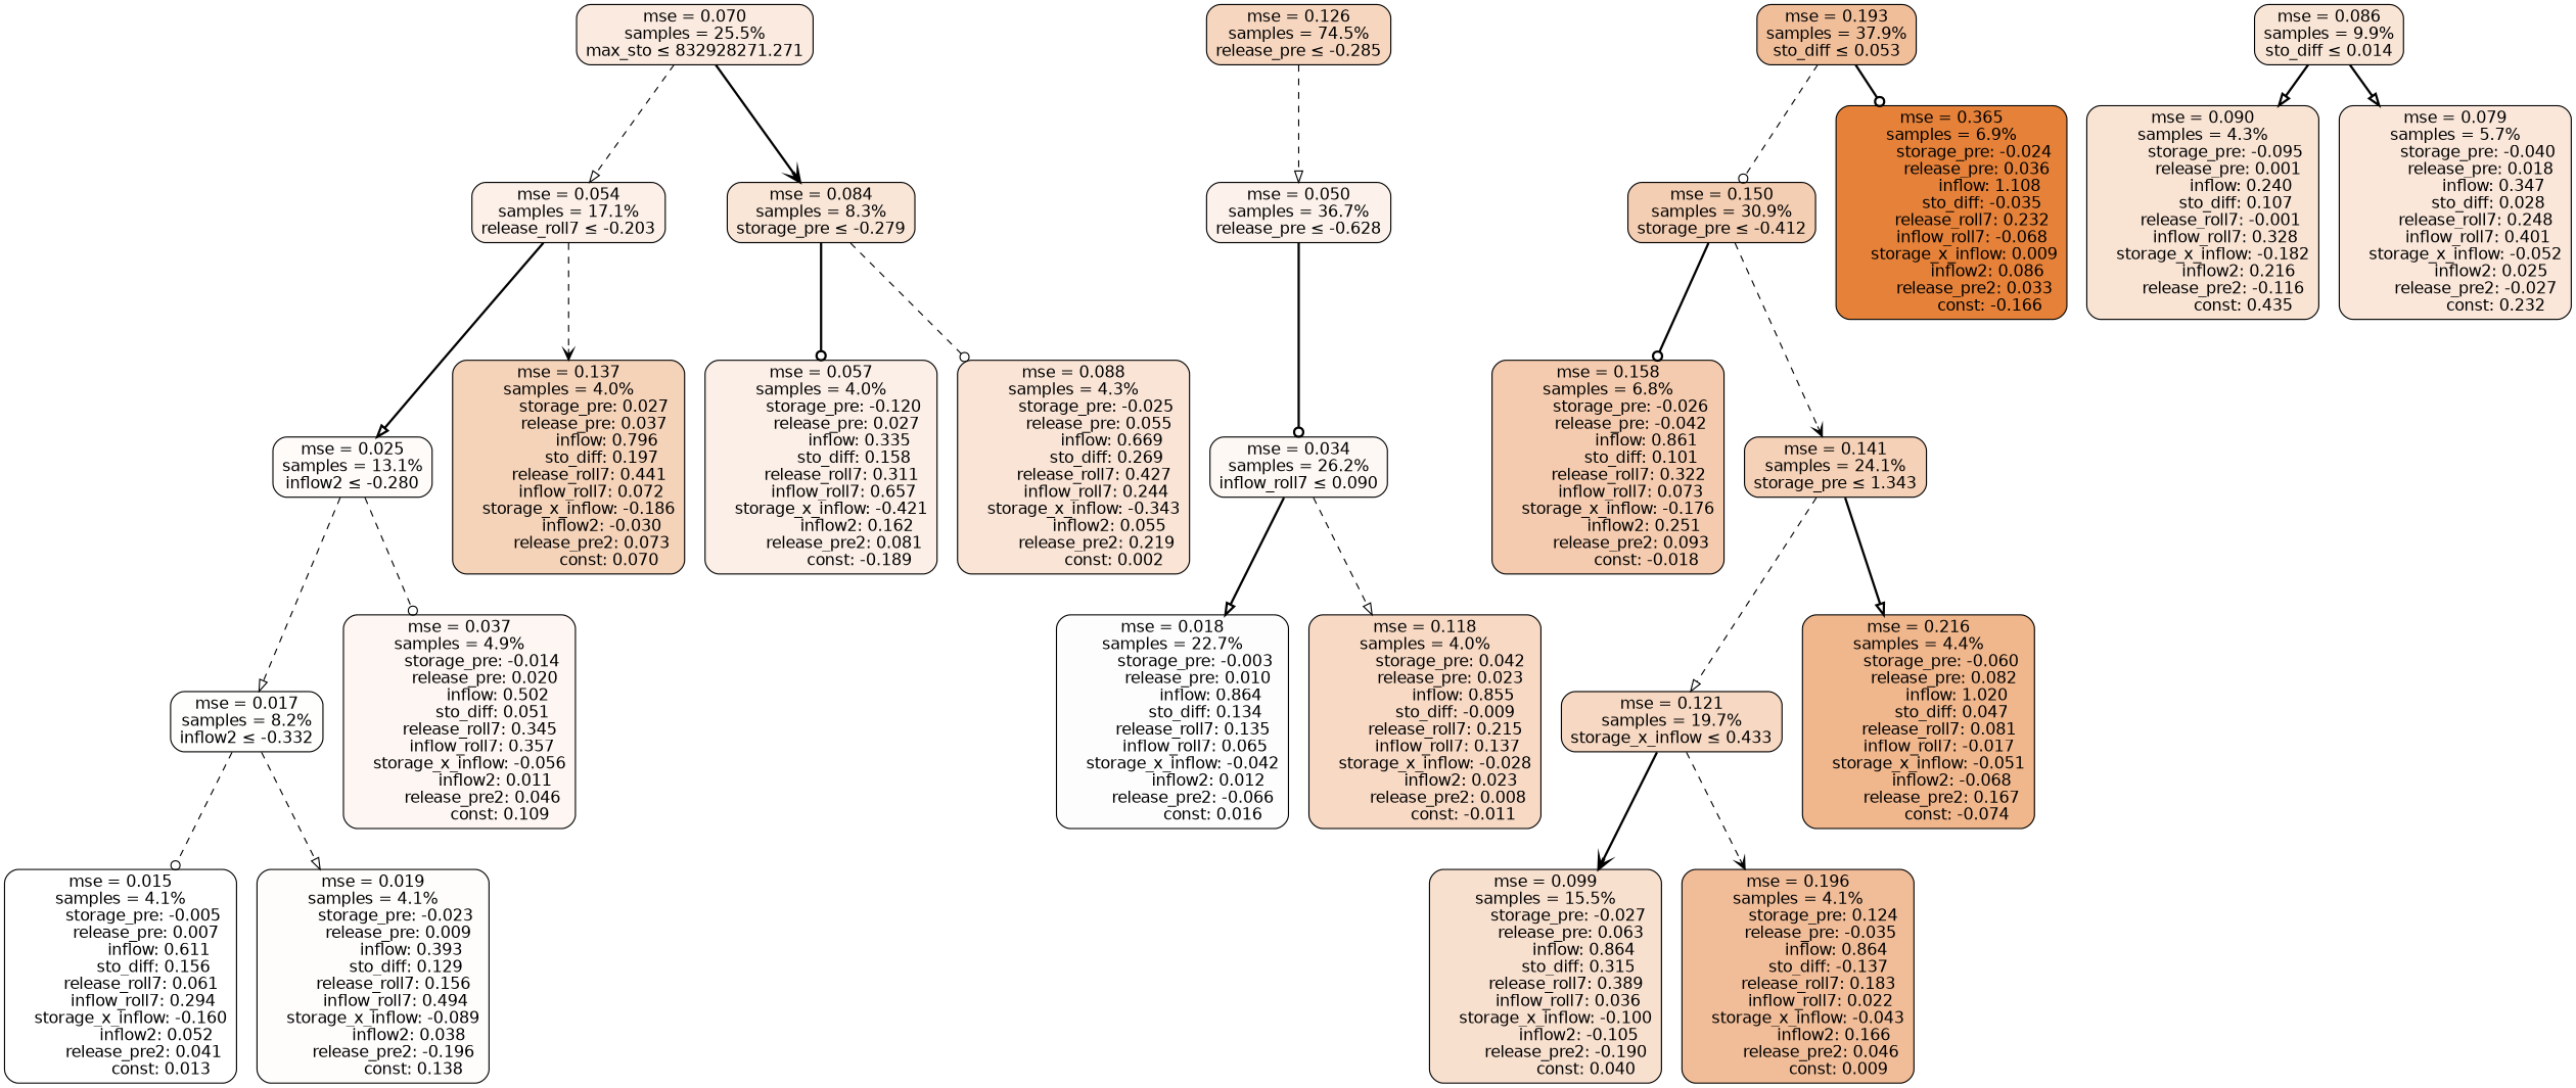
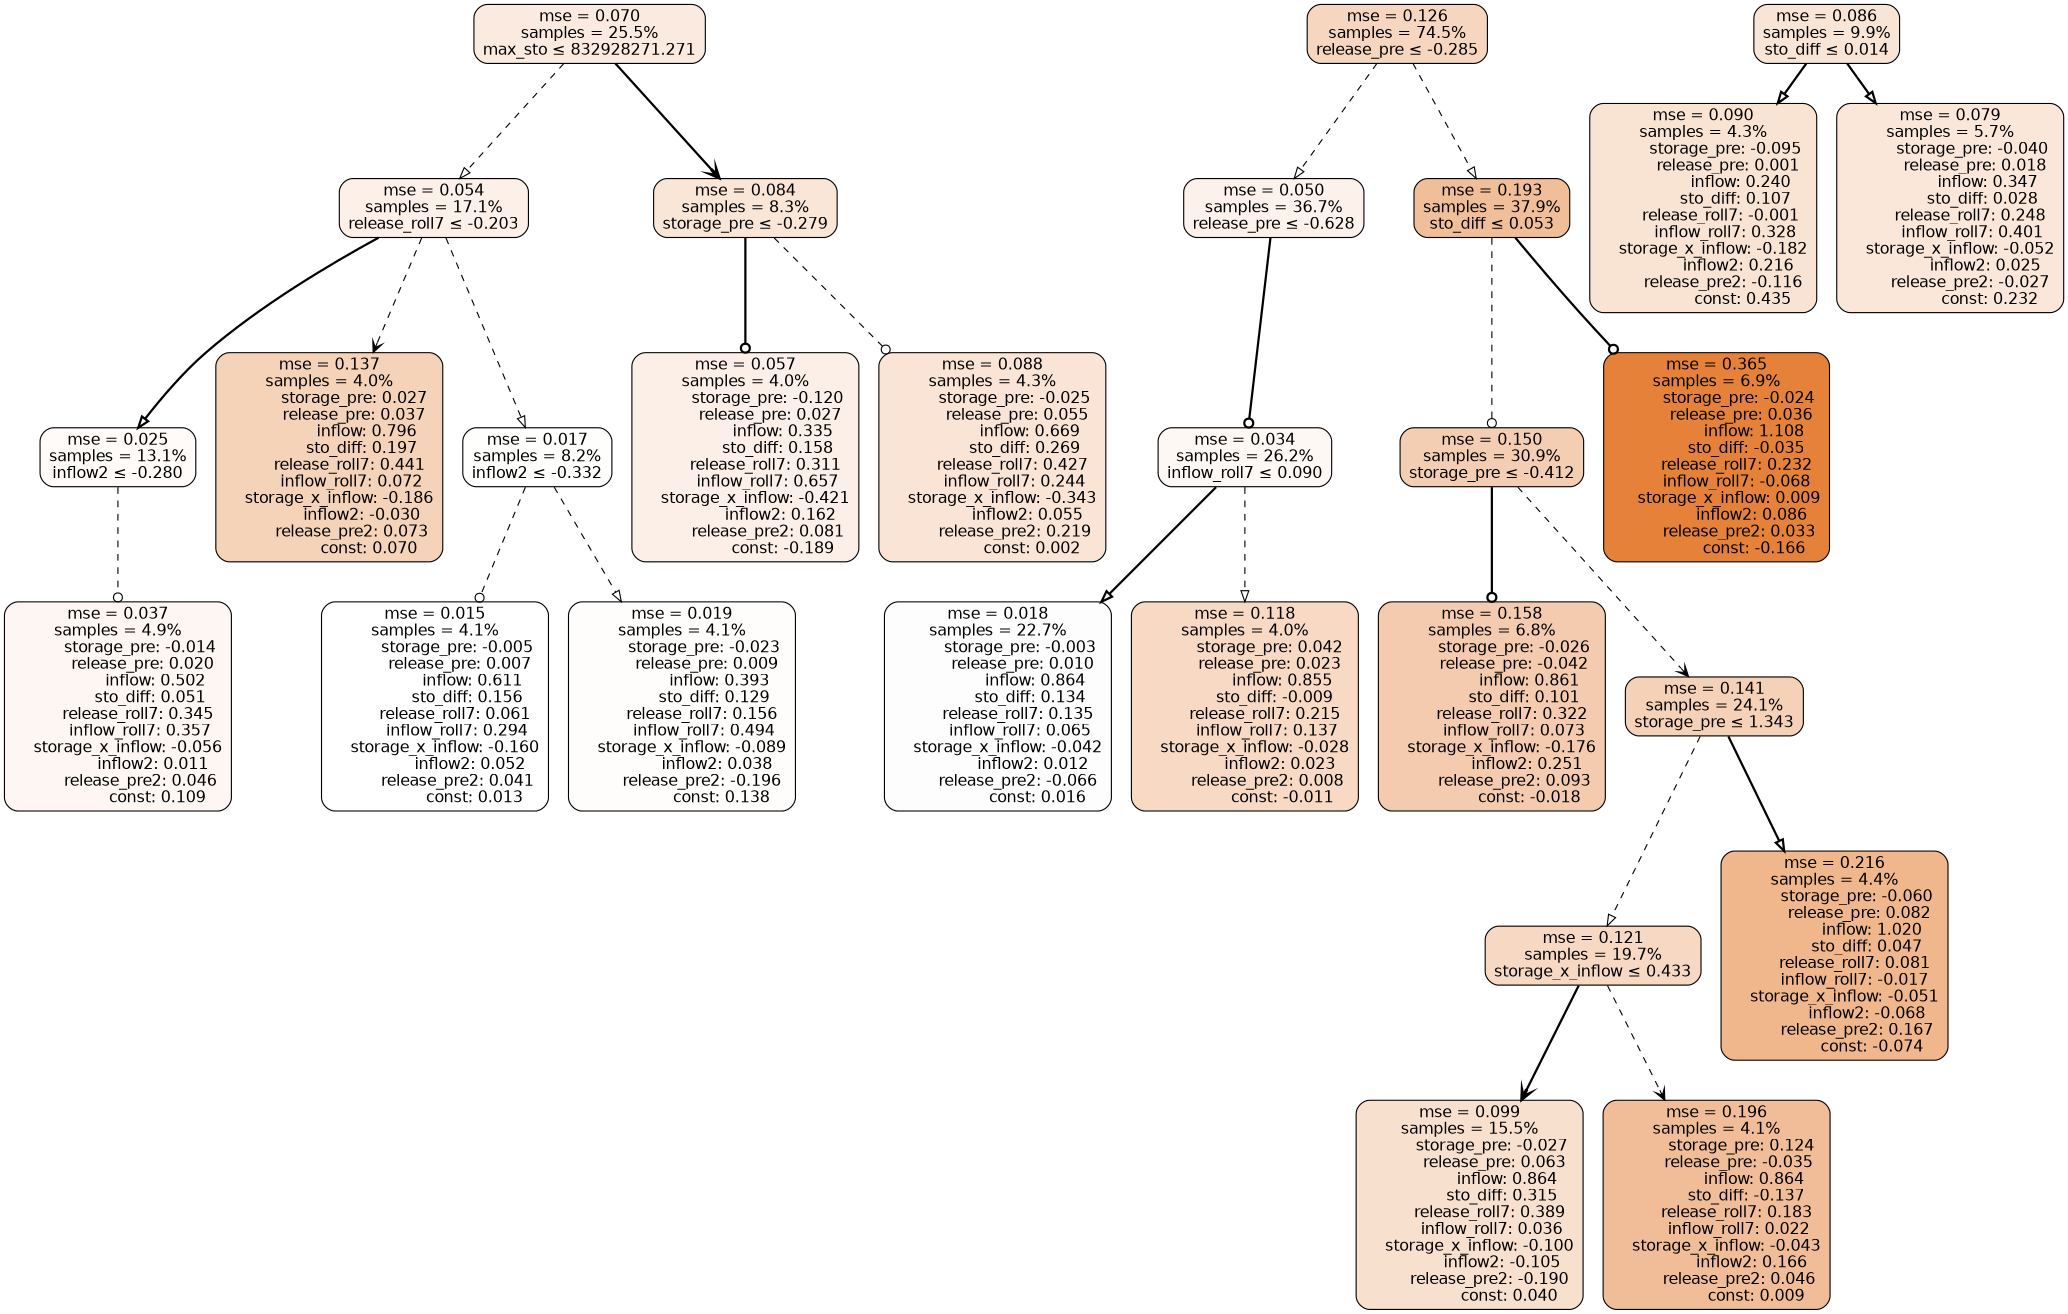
  digraph {
    node [color=black fontname=helvetica shape=rectangle style="filled, rounded"]
    edge [arrowhead=onormal fontname=helvetica style=dashed]
    n1 [fillcolor="#faeadf" label="mse = 0.070\nsamples = 25.5%\nmax_sto &le; 832928271.271"]
    n2 [fillcolor="#fcf0e8" label="mse = 0.054\nsamples = 17.1%\nrelease_roll7 &le; -0.203"]
    n3 [fillcolor="#f9e6d7" label="mse = 0.084\nsamples = 8.3%\nstorage_pre &le; -0.279"]
    n4 [fillcolor="#f6d6bf" label="mse = 0.126\nsamples = 74.5%\nrelease_pre &le; -0.285"]
    n5 [fillcolor="#fcf2eb" label="mse = 0.050\nsamples = 36.7%\nrelease_pre &le; -0.628"]
    n6 [fillcolor="#f1be9a" label="mse = 0.193\nsamples = 37.9%\nsto_diff &le; 0.053"]
    n7 [fillcolor="#fefbf9" label="mse = 0.025\nsamples = 13.1%\ninflow2 &le; -0.280"]
    n8 [fillcolor="#f5d3b9" label="mse = 0.137\nsamples = 4.0%\n          storage_pre: 0.027\n          release_pre: 0.037\n               inflow: 0.796\n             sto_diff: 0.197\n        release_roll7: 0.441\n         inflow_roll7: 0.072\n    storage_x_inflow: -0.186\n             inflow2: -0.030\n         release_pre2: 0.073\n                const: 0.070"]
    n9 [fillcolor="#fbefe7" label="mse = 0.057\nsamples = 4.0%\n         storage_pre: -0.120\n          release_pre: 0.027\n               inflow: 0.335\n             sto_diff: 0.158\n        release_roll7: 0.311\n         inflow_roll7: 0.657\n    storage_x_inflow: -0.421\n              inflow2: 0.162\n         release_pre2: 0.081\n               const: -0.189"]
    n10 [fillcolor="#f9e4d5" label="mse = 0.088\nsamples = 4.3%\n         storage_pre: -0.025\n          release_pre: 0.055\n               inflow: 0.669\n             sto_diff: 0.269\n        release_roll7: 0.427\n         inflow_roll7: 0.244\n    storage_x_inflow: -0.343\n              inflow2: 0.055\n         release_pre2: 0.219\n                const: 0.002"]
    n11 [fillcolor="#fefefd" label="mse = 0.017\nsamples = 8.2%\ninflow2 &le; -0.332"]
    n12 [fillcolor="#fdf6f2" label="mse = 0.037\nsamples = 4.9%\n         storage_pre: -0.014\n          release_pre: 0.020\n               inflow: 0.502\n             sto_diff: 0.051\n        release_roll7: 0.345\n         inflow_roll7: 0.357\n    storage_x_inflow: -0.056\n              inflow2: 0.011\n         release_pre2: 0.046\n                const: 0.109"]
    n13 [fillcolor="#ffffff" label="mse = 0.015\nsamples = 4.1%\n         storage_pre: -0.005\n          release_pre: 0.007\n               inflow: 0.611\n             sto_diff: 0.156\n        release_roll7: 0.061\n         inflow_roll7: 0.294\n    storage_x_inflow: -0.160\n              inflow2: 0.052\n         release_pre2: 0.041\n                const: 0.013"]
    n14 [fillcolor="#fefdfc" label="mse = 0.019\nsamples = 4.1%\n         storage_pre: -0.023\n          release_pre: 0.009\n               inflow: 0.393\n             sto_diff: 0.129\n        release_roll7: 0.156\n         inflow_roll7: 0.494\n    storage_x_inflow: -0.089\n              inflow2: 0.038\n        release_pre2: -0.196\n                const: 0.138"]
    n15 [fillcolor="#fdf8f4" label="mse = 0.034\nsamples = 26.2%\ninflow_roll7 &le; 0.090"]
    n16 [fillcolor="#f4ceb2" label="mse = 0.150\nsamples = 30.9%\nstorage_pre &le; -0.412"]
    n17 [fillcolor="#e58139" label="mse = 0.365\nsamples = 6.9%\n         storage_pre: -0.024\n          release_pre: 0.036\n               inflow: 1.108\n            sto_diff: -0.035\n        release_roll7: 0.232\n        inflow_roll7: -0.068\n     storage_x_inflow: 0.009\n              inflow2: 0.086\n         release_pre2: 0.033\n               const: -0.166"]
    n18 [fillcolor="#f9e5d6" label="mse = 0.086\nsamples = 9.9%\nsto_diff &le; 0.014"]
    n19 [fillcolor="#f9e4d4" label="mse = 0.090\nsamples = 4.3%\n         storage_pre: -0.095\n          release_pre: 0.001\n               inflow: 0.240\n             sto_diff: 0.107\n       release_roll7: -0.001\n         inflow_roll7: 0.328\n    storage_x_inflow: -0.182\n              inflow2: 0.216\n        release_pre2: -0.116\n                const: 0.435"]
    n20 [fillcolor="#fae7da" label="mse = 0.079\nsamples = 5.7%\n         storage_pre: -0.040\n          release_pre: 0.018\n               inflow: 0.347\n             sto_diff: 0.028\n        release_roll7: 0.248\n         inflow_roll7: 0.401\n    storage_x_inflow: -0.052\n              inflow2: 0.025\n        release_pre2: -0.027\n                const: 0.232"]
    n21 [fillcolor="#fefdfd" label="mse = 0.018\nsamples = 22.7%\n         storage_pre: -0.003\n          release_pre: 0.010\n               inflow: 0.864\n             sto_diff: 0.134\n        release_roll7: 0.135\n         inflow_roll7: 0.065\n    storage_x_inflow: -0.042\n              inflow2: 0.012\n        release_pre2: -0.066\n                const: 0.016"]
    n22 [fillcolor="#f7d9c4" label="mse = 0.118\nsamples = 4.0%\n          storage_pre: 0.042\n          release_pre: 0.023\n               inflow: 0.855\n            sto_diff: -0.009\n        release_roll7: 0.215\n         inflow_roll7: 0.137\n    storage_x_inflow: -0.028\n              inflow2: 0.023\n         release_pre2: 0.008\n               const: -0.011"]
    n23 [fillcolor="#f4cbae" label="mse = 0.158\nsamples = 6.8%\n         storage_pre: -0.026\n         release_pre: -0.042\n               inflow: 0.861\n             sto_diff: 0.101\n        release_roll7: 0.322\n         inflow_roll7: 0.073\n    storage_x_inflow: -0.176\n              inflow2: 0.251\n         release_pre2: 0.093\n               const: -0.018"]
    n24 [fillcolor="#f5d1b7" label="mse = 0.141\nsamples = 24.1%\nstorage_pre &le; 1.343"]
    n25 [fillcolor="#f7d8c2" label="mse = 0.121\nsamples = 19.7%\nstorage_x_inflow &le; 0.433"]
    n26 [fillcolor="#f0b68c" label="mse = 0.216\nsamples = 4.4%\n         storage_pre: -0.060\n          release_pre: 0.082\n               inflow: 1.020\n             sto_diff: 0.047\n        release_roll7: 0.081\n        inflow_roll7: -0.017\n    storage_x_inflow: -0.051\n             inflow2: -0.068\n         release_pre2: 0.167\n               const: -0.074"]
    n27 [fillcolor="#f8e0cf" label="mse = 0.099\nsamples = 15.5%\n         storage_pre: -0.027\n          release_pre: 0.063\n               inflow: 0.864\n             sto_diff: 0.315\n        release_roll7: 0.389\n         inflow_roll7: 0.036\n    storage_x_inflow: -0.100\n             inflow2: -0.105\n        release_pre2: -0.190\n                const: 0.040"]
    n28 [fillcolor="#f1bd98" label="mse = 0.196\nsamples = 4.1%\n          storage_pre: 0.124\n         release_pre: -0.035\n               inflow: 0.864\n            sto_diff: -0.137\n        release_roll7: 0.183\n         inflow_roll7: 0.022\n    storage_x_inflow: -0.043\n              inflow2: 0.166\n         release_pre2: 0.046\n                const: 0.009"]
    n1 -> n2
    n1 -> n3 [arrowhead=vee style=bold]
    n2 -> n7 [style=bold]
    n2 -> n8 [arrowhead=vee]
    n3 -> n9 [arrowhead=odot style=bold]
    n3 -> n10 [arrowhead=odot]
    n4 -> n5
+   n4 -> n6
    n5 -> n15 [arrowhead=odot style=bold]
    n6 -> n16 [arrowhead=odot]
    n6 -> n17 [arrowhead=odot style=bold]
-   n7 -> n11
+   n2 -> n11
    n7 -> n12 [arrowhead=odot]
    n11 -> n13 [arrowhead=odot]
    n11 -> n14
    n15 -> n21 [style=bold]
    n15 -> n22
    n16 -> n23 [arrowhead=odot style=bold]
    n16 -> n24 [arrowhead=vee]
    n18 -> n19 [style=bold]
    n18 -> n20 [style=bold]
    n24 -> n25
    n24 -> n26 [style=bold]
    n25 -> n27 [arrowhead=vee style=bold]
    n25 -> n28 [arrowhead=vee]
  }
